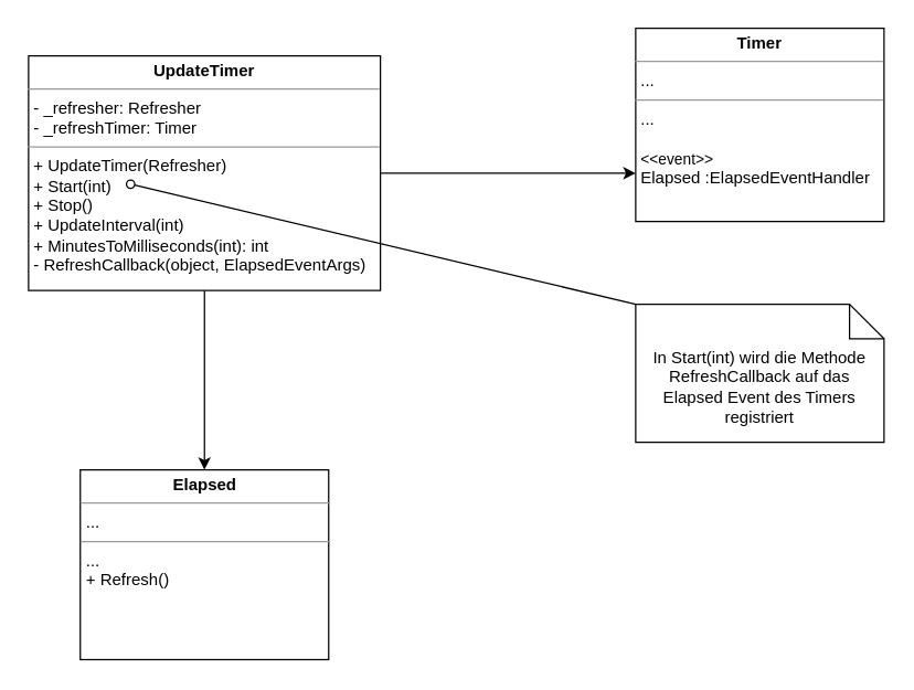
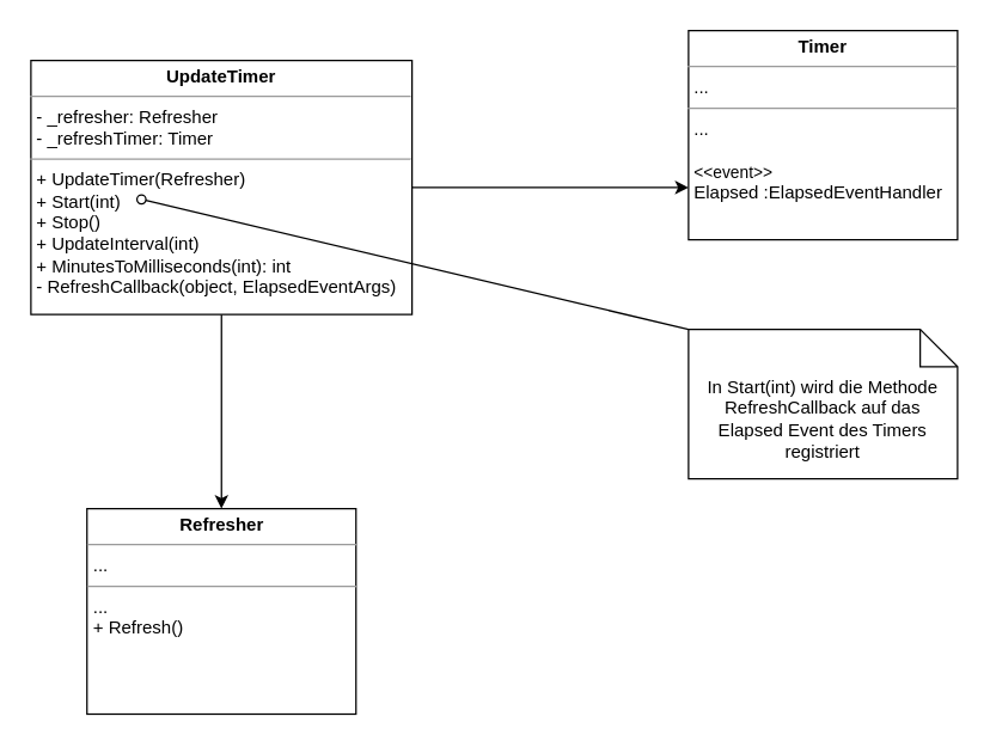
  <mxCell id="0" />
  <mxCell id="1" parent="0" />
- <mxCell id="2" value="&lt;p style=&quot;margin: 0px ; margin-top: 4px ; text-align: center&quot;&gt;&lt;b&gt;Elapsed&lt;/b&gt;&lt;/p&gt;&lt;hr size=&quot;1&quot;&gt;&lt;p style=&quot;margin: 0px ; margin-left: 4px&quot;&gt;...&lt;/p&gt;&lt;hr size=&quot;1&quot;&gt;&lt;p style=&quot;margin: 0px ; margin-left: 4px&quot;&gt;...&lt;/p&gt;&lt;p style=&quot;margin: 0px ; margin-left: 4px&quot;&gt;+ Refresh()&lt;br&gt;&lt;/p&gt;" style="verticalAlign=top;align=left;overflow=fill;fontSize=12;fontFamily=Helvetica;html=1;labelBackgroundColor=none;collapsible=0;" parent="1" vertex="1"><mxGeometry x="57.5" y="340" width="180" height="137.5" as="geometry"><mxRectangle x="610" y="215" width="130" height="80" as="alternateBounds" /></mxGeometry></mxCell>
+ <mxCell id="2" value="&lt;p style=&quot;margin: 0px ; margin-top: 4px ; text-align: center&quot;&gt;&lt;b&gt;Refresher&lt;/b&gt;&lt;/p&gt;&lt;hr size=&quot;1&quot;&gt;&lt;p style=&quot;margin: 0px ; margin-left: 4px&quot;&gt;...&lt;/p&gt;&lt;hr size=&quot;1&quot;&gt;&lt;p style=&quot;margin: 0px ; margin-left: 4px&quot;&gt;...&lt;/p&gt;&lt;p style=&quot;margin: 0px ; margin-left: 4px&quot;&gt;+ Refresh()&lt;br&gt;&lt;/p&gt;" style="verticalAlign=top;align=left;overflow=fill;fontSize=12;fontFamily=Helvetica;html=1;labelBackgroundColor=none;collapsible=0;" parent="1" vertex="1"><mxGeometry x="57.5" y="340" width="180" height="137.5" as="geometry"><mxRectangle x="610" y="215" width="130" height="80" as="alternateBounds" /></mxGeometry></mxCell>
  <mxCell id="3" style="edgeStyle=orthogonalEdgeStyle;rounded=0;orthogonalLoop=1;jettySize=auto;html=1;entryX=0;entryY=0.75;entryDx=0;entryDy=0;" edge="1" parent="1" source="5" target="6"><mxGeometry relative="1" as="geometry" /></mxCell>
  <mxCell id="4" style="edgeStyle=orthogonalEdgeStyle;rounded=0;orthogonalLoop=1;jettySize=auto;html=1;" edge="1" parent="1" source="5" target="2"><mxGeometry relative="1" as="geometry"><Array as="points"><mxPoint x="148" y="300" /></Array></mxGeometry></mxCell>
  <mxCell id="5" value="&lt;p style=&quot;margin: 0px ; margin-top: 4px ; text-align: center&quot;&gt;&lt;b&gt;UpdateTimer&lt;/b&gt;&lt;/p&gt;&lt;hr size=&quot;1&quot;&gt;&lt;p style=&quot;margin: 0px ; margin-left: 4px&quot;&gt;- _refresher: Refresher&lt;/p&gt;&lt;p style=&quot;margin: 0px ; margin-left: 4px&quot;&gt;- _refreshTimer: Timer&lt;/p&gt;&lt;hr size=&quot;1&quot;&gt;&lt;p style=&quot;margin: 0px ; margin-left: 4px&quot;&gt;+ UpdateTimer(Refresher)&lt;/p&gt;&lt;p style=&quot;margin: 0px ; margin-left: 4px&quot;&gt;+ Start(int)&lt;/p&gt;&lt;p style=&quot;margin: 0px ; margin-left: 4px&quot;&gt;+ Stop()&lt;/p&gt;&lt;p style=&quot;margin: 0px ; margin-left: 4px&quot;&gt;+ UpdateInterval(int)&lt;/p&gt;&lt;p style=&quot;margin: 0px ; margin-left: 4px&quot;&gt;+ MinutesToMilliseconds(int): int&lt;/p&gt;&lt;p style=&quot;margin: 0px ; margin-left: 4px&quot;&gt;- RefreshCallback(object, ElapsedEventArgs)&lt;/p&gt;" style="verticalAlign=top;align=left;overflow=fill;fontSize=12;fontFamily=Helvetica;html=1;labelBackgroundColor=none;collapsible=0;" parent="1" vertex="1"><mxGeometry x="20" y="40" width="255" height="170" as="geometry"><mxRectangle x="610" y="215" width="130" height="80" as="alternateBounds" /></mxGeometry></mxCell>
  <mxCell id="6" value="&lt;p style=&quot;margin: 0px ; margin-top: 4px ; text-align: center&quot;&gt;&lt;b&gt;Timer&lt;/b&gt;&lt;/p&gt;&lt;hr size=&quot;1&quot;&gt;&lt;p style=&quot;margin: 0px ; margin-left: 4px&quot;&gt;...&lt;/p&gt;&lt;hr size=&quot;1&quot;&gt;&lt;p style=&quot;margin: 0px ; margin-left: 4px&quot;&gt;...&lt;/p&gt;&lt;p style=&quot;margin: 0px ; margin-left: 4px&quot;&gt;&lt;br&gt;&lt;/p&gt;&lt;p style=&quot;margin: 0px ; margin-left: 4px&quot;&gt;&lt;font style=&quot;font-size: 11px&quot;&gt;&amp;lt;&amp;lt;event&amp;gt;&amp;gt;&lt;/font&gt;&lt;/p&gt;&lt;p style=&quot;margin: 0px ; margin-left: 4px&quot;&gt;Elapsed :ElapsedEventHandler&lt;/p&gt;" style="verticalAlign=top;align=left;overflow=fill;fontSize=12;fontFamily=Helvetica;html=1;labelBackgroundColor=none;collapsible=0;" vertex="1" parent="1"><mxGeometry x="460" y="20" width="180" height="140" as="geometry"><mxRectangle x="610" y="215" width="130" height="80" as="alternateBounds" /></mxGeometry></mxCell>
  <mxCell id="7" value="In Start(int) wird die Methode RefreshCallback auf das Elapsed Event des Timers registriert" style="shape=note2;boundedLbl=1;size=25;verticalAlign=top;align=center;html=1;whiteSpace=wrap;spacingTop=0;spacingLeft=4;spacingRight=4;" vertex="1" parent="1"><mxGeometry x="460" y="220" width="180" height="100" as="geometry" /></mxCell>
  <mxCell id="8" value="" style="endArrow=oval;html=1;entryX=0.29;entryY=0.547;entryDx=0;entryDy=0;entryPerimeter=0;startArrow=none;startFill=0;endFill=0;exitX=0;exitY=0;exitDx=0;exitDy=0;exitPerimeter=0;" edge="1" parent="1" source="7" target="5"><mxGeometry width="50" height="50" relative="1" as="geometry"><mxPoint x="50" y="300" as="sourcePoint" /><mxPoint x="100" y="250" as="targetPoint" /></mxGeometry></mxCell>
